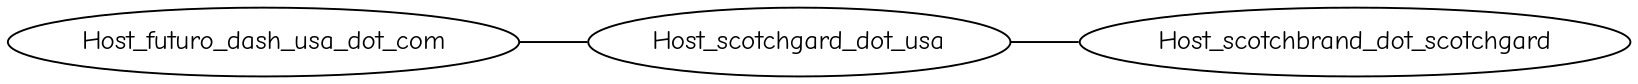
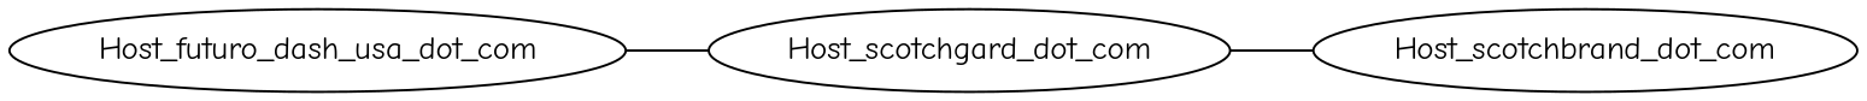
  strict graph {
    fontname="Comic Neue"
    rankdir=LR
    node [fontname="Comic Neue"]
    edge [fontname="Comic Neue"]
    Host_futuro_dash_usa_dot_com
-   Host_scotchgard_dot_com [label=Host_scotchgard_dot_usa]
-   Host_scotchbrand_dot_com [label=Host_scotchbrand_dot_scotchgard]
+   Host_scotchgard_dot_com
+   Host_scotchbrand_dot_com
    Host_futuro_dash_usa_dot_com -- Host_scotchgard_dot_com
    Host_scotchgard_dot_com -- Host_scotchbrand_dot_com
  }
